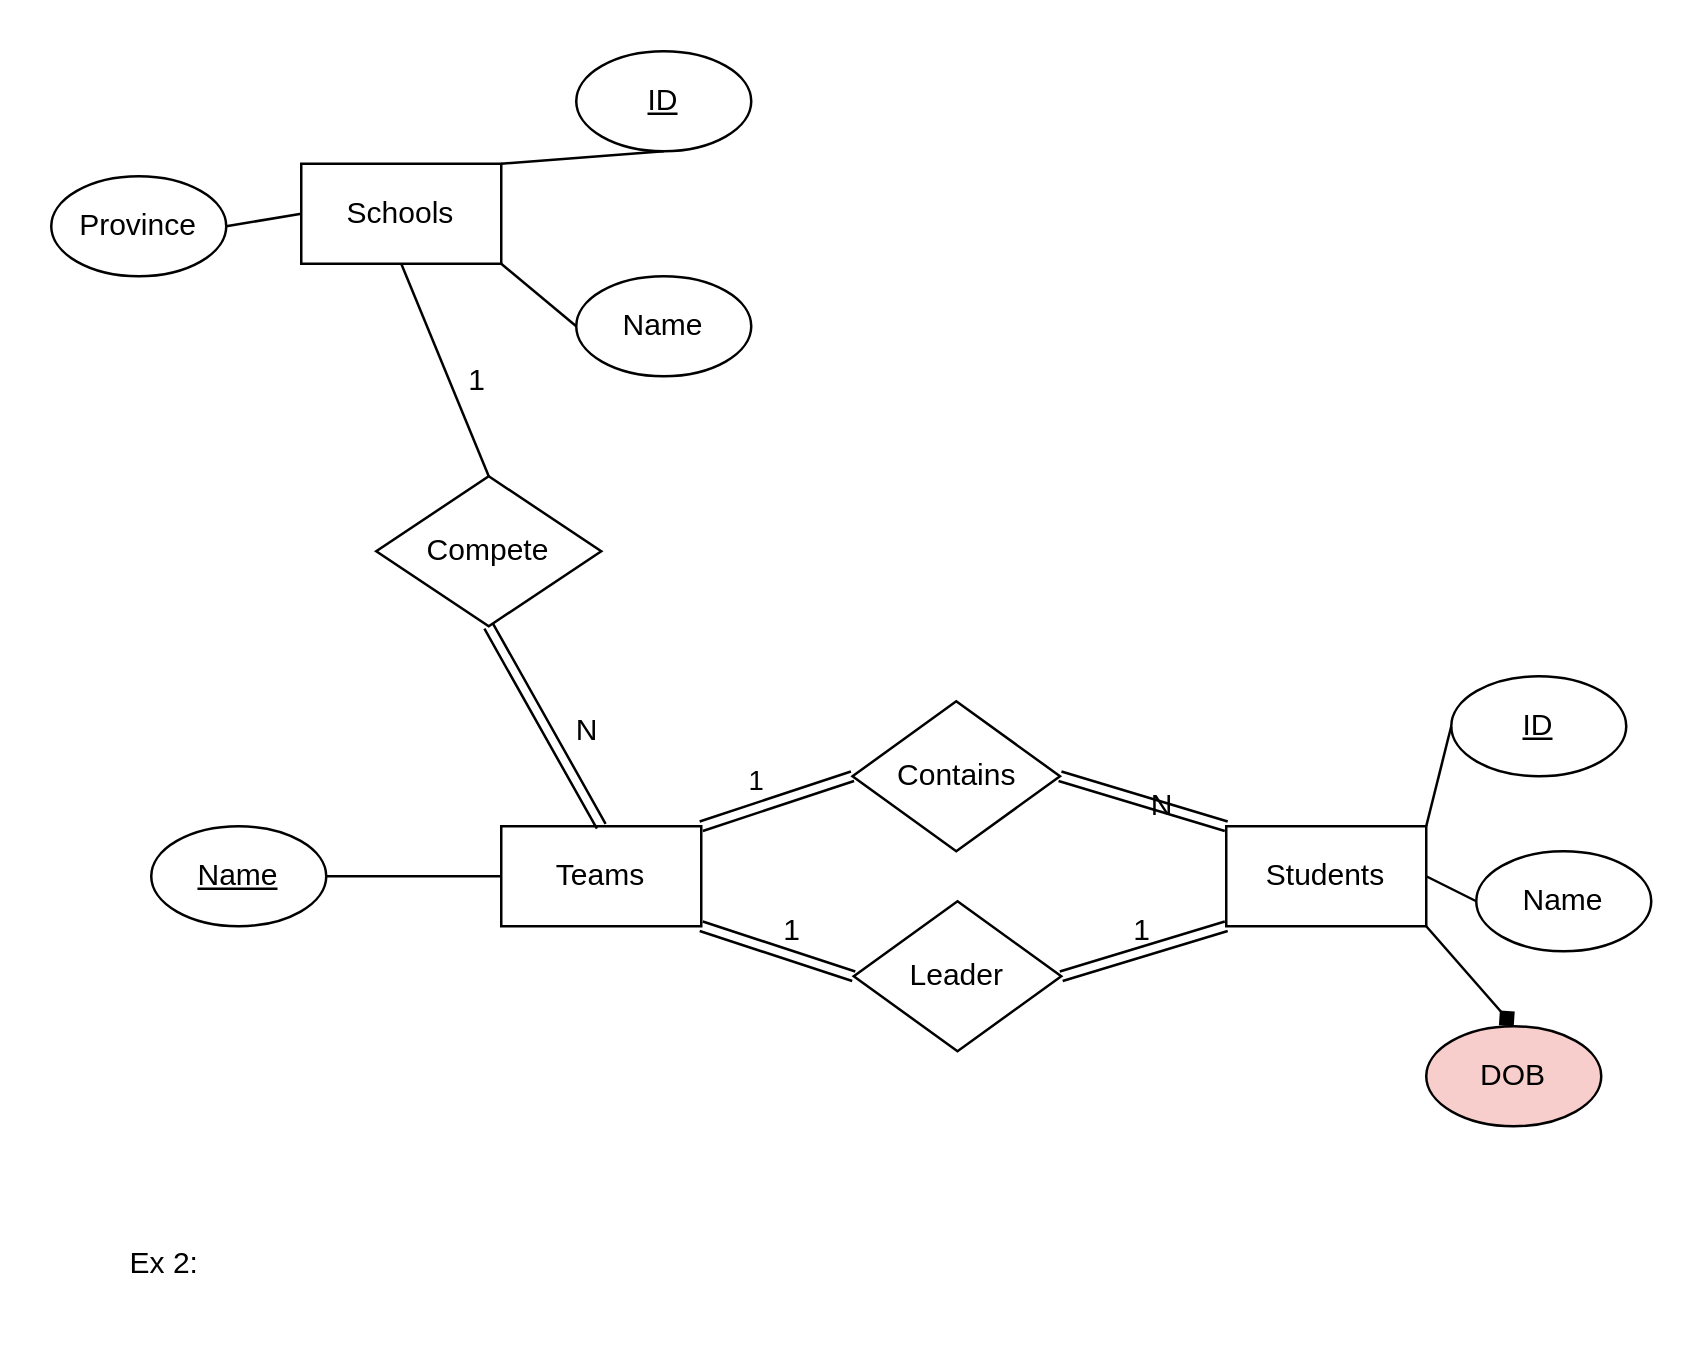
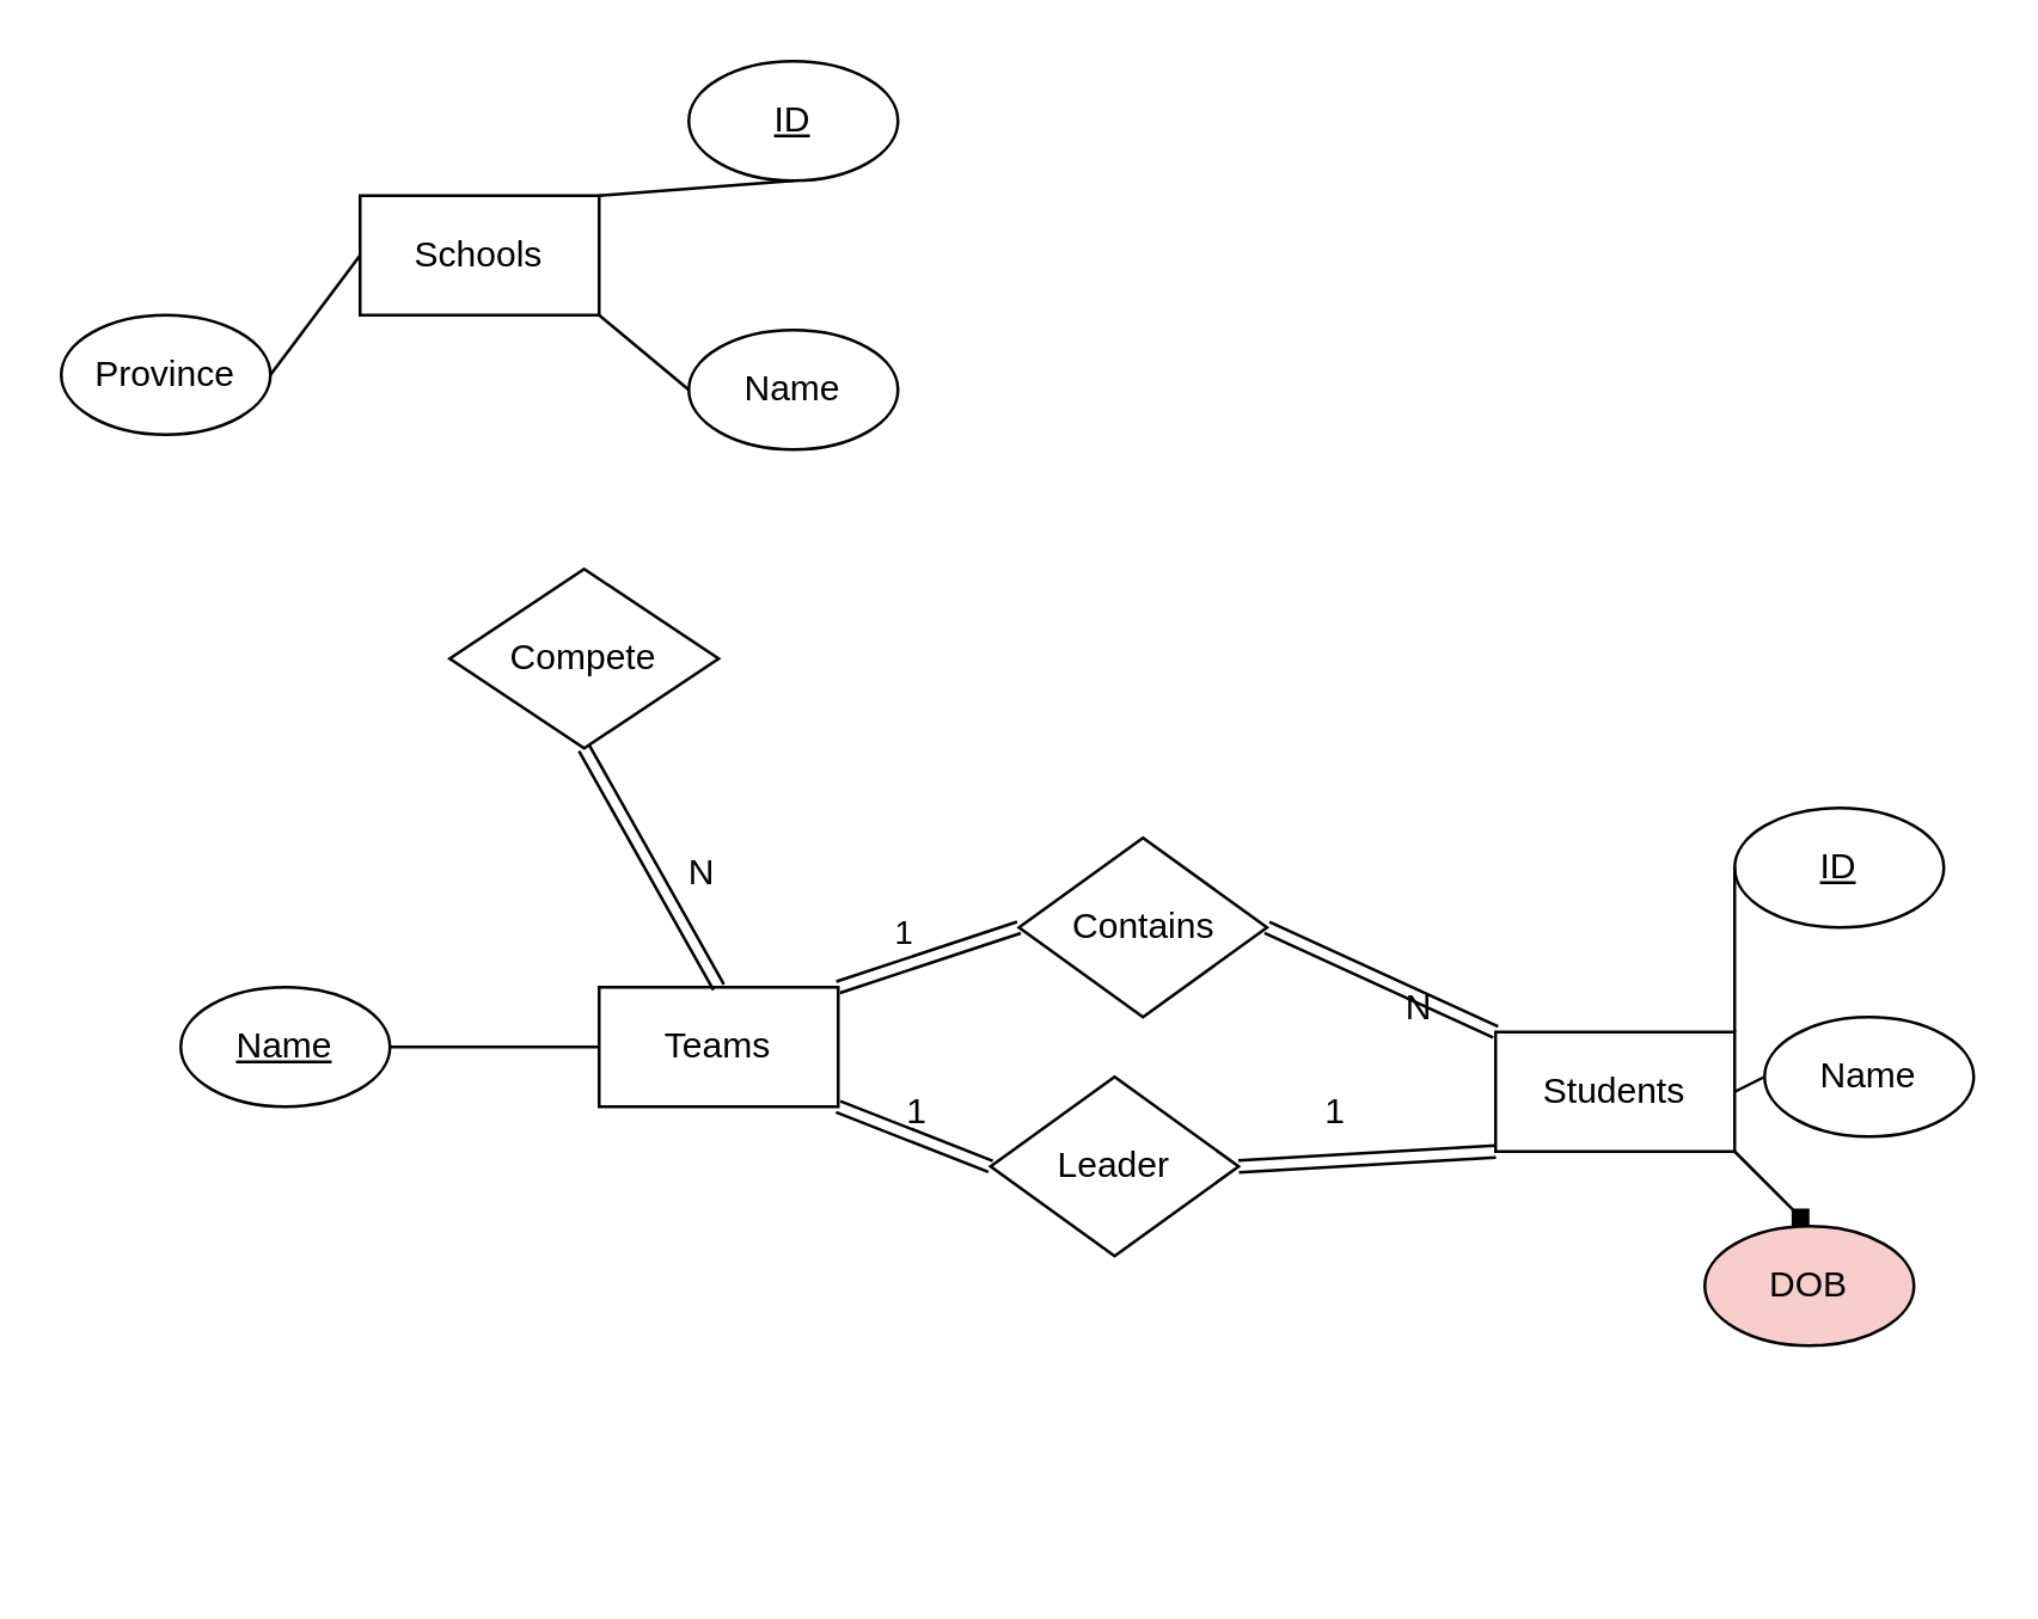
  <mxCell id="0" />
  <mxCell id="1" parent="0" />
  <mxCell id="2" value="Schools" style="whiteSpace=wrap;html=1;align=center;" vertex="1" parent="1"><mxGeometry x="120" y="65" width="80" height="40" as="geometry" /></mxCell>
  <mxCell id="3" value="ID" style="ellipse;whiteSpace=wrap;html=1;align=center;fontStyle=4;" vertex="1" parent="1"><mxGeometry x="230" y="20" width="70" height="40" as="geometry" /></mxCell>
  <mxCell id="4" value="Name" style="ellipse;whiteSpace=wrap;html=1;align=center;" vertex="1" parent="1"><mxGeometry x="230" y="110" width="70" height="40" as="geometry" /></mxCell>
- <mxCell id="5" value="Province" style="ellipse;whiteSpace=wrap;html=1;align=center;" vertex="1" parent="1"><mxGeometry x="20" y="70" width="70" height="40" as="geometry" /></mxCell>
+ <mxCell id="5" value="Province" style="ellipse;whiteSpace=wrap;html=1;align=center;" vertex="1" parent="1"><mxGeometry x="20" y="105" width="70" height="40" as="geometry" /></mxCell>
  <mxCell id="6" value="" style="endArrow=none;html=1;rounded=0;exitX=1;exitY=0;exitDx=0;exitDy=0;entryX=0.5;entryY=1;entryDx=0;entryDy=0;" edge="1" parent="1" source="2" target="3"><mxGeometry relative="1" as="geometry"><mxPoint x="330" y="260" as="sourcePoint" /><mxPoint x="490" y="260" as="targetPoint" /></mxGeometry></mxCell>
  <mxCell id="7" value="" style="endArrow=none;html=1;rounded=0;exitX=1;exitY=1;exitDx=0;exitDy=0;entryX=0;entryY=0.5;entryDx=0;entryDy=0;" edge="1" parent="1" source="2" target="4"><mxGeometry relative="1" as="geometry"><mxPoint x="210" y="90" as="sourcePoint" /><mxPoint x="275" y="70" as="targetPoint" /></mxGeometry></mxCell>
  <mxCell id="8" value="" style="endArrow=none;html=1;rounded=0;exitX=0;exitY=0.5;exitDx=0;exitDy=0;entryX=1;entryY=0.5;entryDx=0;entryDy=0;" edge="1" parent="1" source="2" target="5"><mxGeometry relative="1" as="geometry"><mxPoint x="210" y="130" as="sourcePoint" /><mxPoint x="240" y="140" as="targetPoint" /></mxGeometry></mxCell>
- <mxCell id="9" value="" style="endArrow=none;html=1;rounded=0;exitX=0.5;exitY=1;exitDx=0;exitDy=0;entryX=0.5;entryY=0;entryDx=0;entryDy=0;" edge="1" parent="1" source="2" target="11"><mxGeometry relative="1" as="geometry"><mxPoint x="330" y="260" as="sourcePoint" /><mxPoint x="160" y="200" as="targetPoint" /></mxGeometry></mxCell>
- <mxCell id="10" value="1" style="resizable=0;html=1;whiteSpace=wrap;align=right;verticalAlign=bottom;" connectable="0" vertex="1" parent="9"><mxGeometry x="1" relative="1" as="geometry"><mxPoint y="-30" as="offset" /></mxGeometry></mxCell>
  <mxCell id="11" value="Compete" style="shape=rhombus;perimeter=rhombusPerimeter;whiteSpace=wrap;html=1;align=center;" vertex="1" parent="1"><mxGeometry x="150" y="190" width="90" height="60" as="geometry" /></mxCell>
  <mxCell id="12" value="Teams" style="whiteSpace=wrap;html=1;align=center;" vertex="1" parent="1"><mxGeometry x="200" y="330" width="80" height="40" as="geometry" /></mxCell>
  <mxCell id="13" value="" style="shape=link;html=1;rounded=0;exitX=0.5;exitY=1;exitDx=0;exitDy=0;entryX=0.5;entryY=0;entryDx=0;entryDy=0;" edge="1" parent="1" source="11" target="12"><mxGeometry relative="1" as="geometry"><mxPoint x="330" y="260" as="sourcePoint" /><mxPoint x="490" y="260" as="targetPoint" /></mxGeometry></mxCell>
  <mxCell id="14" value="N" style="resizable=0;html=1;whiteSpace=wrap;align=right;verticalAlign=bottom;" connectable="0" vertex="1" parent="13"><mxGeometry x="1" relative="1" as="geometry"><mxPoint y="-30" as="offset" /></mxGeometry></mxCell>
  <mxCell id="15" value="Name" style="ellipse;whiteSpace=wrap;html=1;align=center;fontStyle=4;" vertex="1" parent="1"><mxGeometry x="60" y="330" width="70" height="40" as="geometry" /></mxCell>
  <mxCell id="16" value="" style="endArrow=none;html=1;rounded=0;exitX=1;exitY=0.5;exitDx=0;exitDy=0;entryX=0;entryY=0.5;entryDx=0;entryDy=0;" edge="1" parent="1" source="15" target="12"><mxGeometry relative="1" as="geometry"><mxPoint x="330" y="260" as="sourcePoint" /><mxPoint x="490" y="260" as="targetPoint" /></mxGeometry></mxCell>
  <mxCell id="17" value="Contains" style="shape=rhombus;perimeter=rhombusPerimeter;whiteSpace=wrap;html=1;align=center;" vertex="1" parent="1"><mxGeometry x="340.5" y="280" width="83" height="60" as="geometry" /></mxCell>
  <mxCell id="18" value="1" style="endArrow=none;html=1;rounded=0;exitX=1;exitY=0;exitDx=0;exitDy=0;entryX=0;entryY=0.5;entryDx=0;entryDy=0;shape=link;" edge="1" parent="1" source="12" target="17"><mxGeometry x="-0.143" y="10" relative="1" as="geometry"><mxPoint x="330" y="260" as="sourcePoint" /><mxPoint x="490" y="260" as="targetPoint" /><mxPoint as="offset" /></mxGeometry></mxCell>
  <mxCell id="19" value="" style="shape=link;html=1;rounded=0;exitX=1;exitY=0.5;exitDx=0;exitDy=0;entryX=0;entryY=0;entryDx=0;entryDy=0;" edge="1" parent="1" source="17" target="21"><mxGeometry relative="1" as="geometry"><mxPoint x="330" y="260" as="sourcePoint" /><mxPoint x="490" y="350" as="targetPoint" /></mxGeometry></mxCell>
  <mxCell id="20" value="N" style="resizable=0;html=1;whiteSpace=wrap;align=right;verticalAlign=bottom;" connectable="0" vertex="1" parent="19"><mxGeometry x="1" relative="1" as="geometry"><mxPoint x="-20" as="offset" /></mxGeometry></mxCell>
- <mxCell id="21" value="Students" style="whiteSpace=wrap;html=1;align=center;" vertex="1" parent="1"><mxGeometry x="490" y="330" width="80" height="40" as="geometry" /></mxCell>
- <mxCell id="22" value="Leader" style="shape=rhombus;perimeter=rhombusPerimeter;whiteSpace=wrap;html=1;align=center;" vertex="1" parent="1"><mxGeometry x="341" y="360" width="83" height="60" as="geometry" /></mxCell>
+ <mxCell id="21" value="Students" style="whiteSpace=wrap;html=1;align=center;" vertex="1" parent="1"><mxGeometry x="500" y="345" width="80" height="40" as="geometry" /></mxCell>
+ <mxCell id="22" value="Leader" style="shape=rhombus;perimeter=rhombusPerimeter;whiteSpace=wrap;html=1;align=center;" vertex="1" parent="1"><mxGeometry x="331" y="360" width="83" height="60" as="geometry" /></mxCell>
  <mxCell id="23" value="" style="shape=link;html=1;rounded=0;exitX=1;exitY=1;exitDx=0;exitDy=0;entryX=0;entryY=0.5;entryDx=0;entryDy=0;" edge="1" parent="1" source="12" target="22"><mxGeometry relative="1" as="geometry"><mxPoint x="330" y="260" as="sourcePoint" /><mxPoint x="490" y="260" as="targetPoint" /></mxGeometry></mxCell>
  <mxCell id="24" value="1" style="resizable=0;html=1;whiteSpace=wrap;align=right;verticalAlign=bottom;" connectable="0" vertex="1" parent="23"><mxGeometry x="1" relative="1" as="geometry"><mxPoint x="-20" y="-10" as="offset" /></mxGeometry></mxCell>
  <mxCell id="25" value="" style="shape=link;html=1;rounded=0;exitX=0;exitY=1;exitDx=0;exitDy=0;entryX=1;entryY=0.5;entryDx=0;entryDy=0;" edge="1" parent="1" source="21" target="22"><mxGeometry relative="1" as="geometry"><mxPoint x="290" y="380" as="sourcePoint" /><mxPoint x="351" y="400" as="targetPoint" /></mxGeometry></mxCell>
  <mxCell id="26" value="1" style="resizable=0;html=1;whiteSpace=wrap;align=right;verticalAlign=bottom;" connectable="0" vertex="1" parent="25"><mxGeometry x="1" relative="1" as="geometry"><mxPoint x="37" y="-10" as="offset" /></mxGeometry></mxCell>
  <mxCell id="27" value="ID" style="ellipse;whiteSpace=wrap;html=1;align=center;fontStyle=4;" vertex="1" parent="1"><mxGeometry x="580" y="270" width="70" height="40" as="geometry" /></mxCell>
  <mxCell id="28" value="Name" style="ellipse;whiteSpace=wrap;html=1;align=center;" vertex="1" parent="1"><mxGeometry x="590" y="340" width="70" height="40" as="geometry" /></mxCell>
  <mxCell id="29" value="DOB" style="ellipse;whiteSpace=wrap;html=1;align=center;fillColor=#f8cecc;" vertex="1" parent="1"><mxGeometry x="570" y="410" width="70" height="40" as="geometry" /></mxCell>
  <mxCell id="30" value="" style="endArrow=none;html=1;rounded=0;exitX=1;exitY=0;exitDx=0;exitDy=0;entryX=0;entryY=0.5;entryDx=0;entryDy=0;" edge="1" parent="1" source="21" target="27"><mxGeometry relative="1" as="geometry"><mxPoint x="330" y="260" as="sourcePoint" /><mxPoint x="490" y="260" as="targetPoint" /></mxGeometry></mxCell>
  <mxCell id="31" value="" style="endArrow=none;html=1;rounded=0;exitX=1;exitY=0.5;exitDx=0;exitDy=0;entryX=0;entryY=0.5;entryDx=0;entryDy=0;" edge="1" parent="1" source="21" target="28"><mxGeometry relative="1" as="geometry"><mxPoint x="580" y="340" as="sourcePoint" /><mxPoint x="590" y="300" as="targetPoint" /></mxGeometry></mxCell>
  <mxCell id="32" value="" style="endArrow=diamond;html=1;rounded=0;exitX=1;exitY=1;exitDx=0;exitDy=0;entryX=0.5;entryY=0;entryDx=0;entryDy=0;" edge="1" parent="1" source="21" target="29"><mxGeometry relative="1" as="geometry"><mxPoint x="580" y="360" as="sourcePoint" /><mxPoint x="600" y="370" as="targetPoint" /></mxGeometry></mxCell>
- <mxCell id="33" value="Ex 2:" style="text;html=1;align=center;verticalAlign=middle;resizable=0;points=[];autosize=1;strokeColor=none;fillColor=none;" vertex="1" parent="1"><mxGeometry x="40" y="490" width="50" height="30" as="geometry" /></mxCell>
